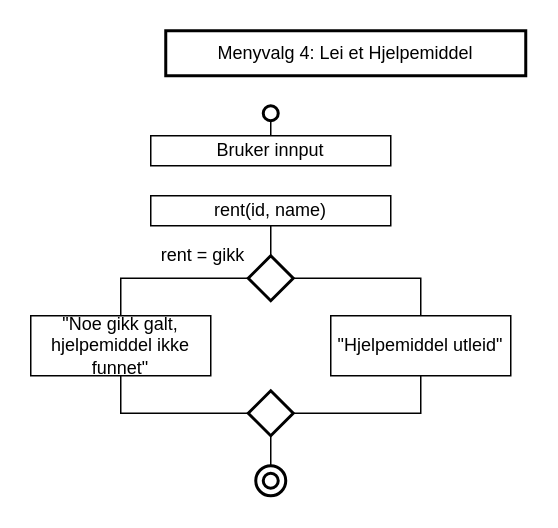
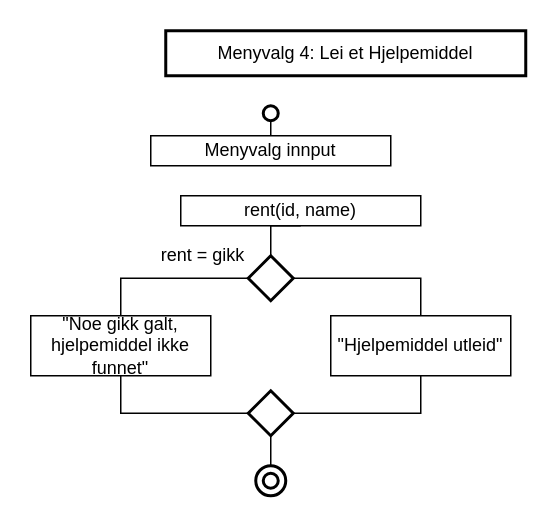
  <mxCell id="0" />
  <mxCell id="1" parent="0" />
  <mxCell id="2" value="Menyvalg 4: Lei et Hjelpemiddel" style="text;html=1;fillColor=none;align=center;verticalAlign=middle;whiteSpace=wrap;rounded=0;strokeWidth=2;fontColor=#000000;strokeColor=#000000;" vertex="1" parent="1"><mxGeometry x="110" y="20" width="240" height="30" as="geometry" /></mxCell>
- <mxCell id="3" value="Bruker innput" style="text;html=1;fillColor=none;align=center;verticalAlign=middle;whiteSpace=wrap;rounded=0;fontColor=#000000;strokeColor=#000000;" vertex="1" parent="1"><mxGeometry x="100" y="90" width="160" height="20" as="geometry" /></mxCell>
+ <mxCell id="3" value="Menyvalg innput" style="text;html=1;fillColor=none;align=center;verticalAlign=middle;whiteSpace=wrap;rounded=0;fontColor=#000000;strokeColor=#000000;" vertex="1" parent="1"><mxGeometry x="100" y="90" width="160" height="20" as="geometry" /></mxCell>
  <mxCell id="4" style="edgeStyle=orthogonalEdgeStyle;rounded=0;orthogonalLoop=1;jettySize=auto;html=1;exitX=0.5;exitY=1;exitDx=0;exitDy=0;entryX=0.5;entryY=0;entryDx=0;entryDy=0;endArrow=none;endFill=0;strokeColor=#000000;fontColor=#000000;" edge="1" parent="1" source="5" target="8"><mxGeometry relative="1" as="geometry" /></mxCell>
- <mxCell id="5" value="rent(id, name)" style="text;html=1;fillColor=none;align=center;verticalAlign=middle;whiteSpace=wrap;rounded=0;fontColor=#000000;strokeColor=#000000;" vertex="1" parent="1"><mxGeometry x="100" y="130" width="160" height="20" as="geometry" /></mxCell>
+ <mxCell id="5" value="rent(id, name)" style="text;html=1;fillColor=none;align=center;verticalAlign=middle;whiteSpace=wrap;rounded=0;fontColor=#000000;strokeColor=#000000;" vertex="1" parent="1"><mxGeometry x="120" y="130" width="160" height="20" as="geometry" /></mxCell>
  <mxCell id="6" style="edgeStyle=orthogonalEdgeStyle;rounded=0;orthogonalLoop=1;jettySize=auto;html=1;exitX=0;exitY=0.5;exitDx=0;exitDy=0;entryX=0.5;entryY=0;entryDx=0;entryDy=0;endArrow=none;endFill=0;strokeColor=#000000;fontColor=#000000;" edge="1" parent="1" source="8" target="13"><mxGeometry relative="1" as="geometry" /></mxCell>
  <mxCell id="7" style="edgeStyle=orthogonalEdgeStyle;rounded=0;orthogonalLoop=1;jettySize=auto;html=1;exitX=1;exitY=0.5;exitDx=0;exitDy=0;entryX=0.5;entryY=0;entryDx=0;entryDy=0;endArrow=none;endFill=0;strokeColor=#000000;fontColor=#000000;" edge="1" parent="1" source="8" target="11"><mxGeometry relative="1" as="geometry" /></mxCell>
  <mxCell id="8" value="" style="rhombus;whiteSpace=wrap;html=1;strokeColor=#000000;strokeWidth=2;fontColor=#000000;fillColor=none;" vertex="1" parent="1"><mxGeometry x="165" y="170" width="30" height="30" as="geometry" /></mxCell>
  <mxCell id="9" value="rent = gikk" style="text;html=1;strokeColor=none;fillColor=none;align=center;verticalAlign=middle;whiteSpace=wrap;rounded=0;fontColor=#000000;" vertex="1" parent="1"><mxGeometry x="100" y="160" width="70" height="20" as="geometry" /></mxCell>
  <mxCell id="10" style="edgeStyle=orthogonalEdgeStyle;rounded=0;orthogonalLoop=1;jettySize=auto;html=1;exitX=0.5;exitY=1;exitDx=0;exitDy=0;entryX=1;entryY=0.5;entryDx=0;entryDy=0;endArrow=none;endFill=0;strokeColor=#000000;fontColor=#000000;" edge="1" parent="1" source="11" target="15"><mxGeometry relative="1" as="geometry" /></mxCell>
  <mxCell id="11" value="&quot;Hjelpemiddel utleid&quot;" style="text;html=1;fillColor=none;align=center;verticalAlign=middle;whiteSpace=wrap;rounded=0;fontColor=#000000;strokeColor=#000000;" vertex="1" parent="1"><mxGeometry x="220" y="210" width="120" height="40" as="geometry" /></mxCell>
  <mxCell id="12" style="edgeStyle=orthogonalEdgeStyle;rounded=0;orthogonalLoop=1;jettySize=auto;html=1;exitX=0.5;exitY=1;exitDx=0;exitDy=0;entryX=0;entryY=0.5;entryDx=0;entryDy=0;endArrow=none;endFill=0;strokeColor=#000000;fontColor=#000000;" edge="1" parent="1" source="13" target="15"><mxGeometry relative="1" as="geometry" /></mxCell>
  <mxCell id="13" value="&quot;Noe gikk galt, hjelpemiddel ikke funnet&quot;" style="text;html=1;fillColor=none;align=center;verticalAlign=middle;whiteSpace=wrap;rounded=0;fontColor=#000000;strokeColor=#000000;" vertex="1" parent="1"><mxGeometry x="20" y="210" width="120" height="40" as="geometry" /></mxCell>
  <mxCell id="14" style="edgeStyle=orthogonalEdgeStyle;rounded=0;orthogonalLoop=1;jettySize=auto;html=1;exitX=0.5;exitY=1;exitDx=0;exitDy=0;entryX=0.5;entryY=0;entryDx=0;entryDy=0;endArrow=none;endFill=0;strokeColor=#000000;fontColor=#000000;" edge="1" parent="1" source="15" target="19"><mxGeometry relative="1" as="geometry" /></mxCell>
  <mxCell id="15" value="" style="rhombus;whiteSpace=wrap;html=1;strokeColor=#000000;strokeWidth=2;fontColor=#000000;fillColor=none;" vertex="1" parent="1"><mxGeometry x="165" y="260" width="30" height="30" as="geometry" /></mxCell>
  <mxCell id="16" style="edgeStyle=orthogonalEdgeStyle;rounded=0;orthogonalLoop=1;jettySize=auto;html=1;exitX=0.5;exitY=1;exitDx=0;exitDy=0;entryX=0.5;entryY=0;entryDx=0;entryDy=0;fontColor=#000000;strokeColor=#000000;endArrow=none;endFill=0;" edge="1" parent="1" source="17" target="3"><mxGeometry relative="1" as="geometry" /></mxCell>
  <mxCell id="17" value="" style="ellipse;whiteSpace=wrap;html=1;aspect=fixed;strokeColor=#000000;strokeWidth=2;fillColor=none;fontColor=#000000;" vertex="1" parent="1"><mxGeometry x="175" y="70" width="10" height="10" as="geometry" /></mxCell>
  <mxCell id="18" value="" style="ellipse;whiteSpace=wrap;html=1;aspect=fixed;strokeColor=#000000;strokeWidth=2;fillColor=none;fontColor=#000000;" vertex="1" parent="1"><mxGeometry x="175" y="315" width="10" height="10" as="geometry" /></mxCell>
  <mxCell id="19" value="" style="ellipse;whiteSpace=wrap;html=1;aspect=fixed;strokeColor=#000000;strokeWidth=2;fillColor=none;fontColor=#000000;" vertex="1" parent="1"><mxGeometry x="170" y="310" width="20" height="20" as="geometry" /></mxCell>
